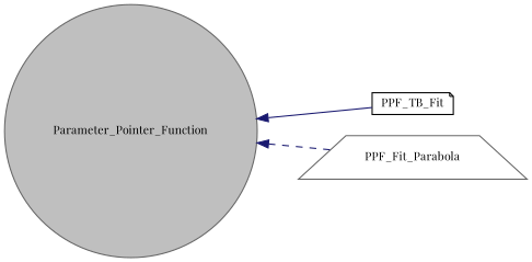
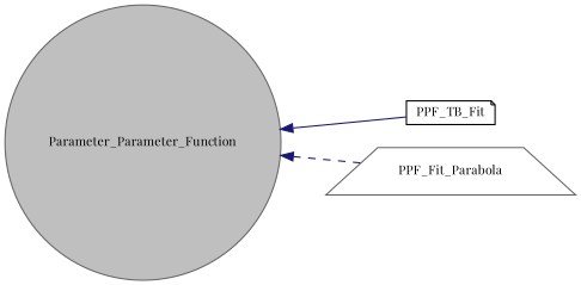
  digraph {
    fontname="Playfair Display"
    rankdir=LR
    node [color=gray40 fillcolor=white fontname="Playfair Display" fontsize=10 style=filled]
    edge [color=midnightblue dir=back fontname="Playfair Display" fontsize=10 labelfontname=Helvetica labelfontsize=10]
-   n1 [fillcolor=grey75 fontcolor=black height=0.2 label=Parameter_Pointer_Function shape=circle width=0.4]
+   n1 [fillcolor=grey75 fontcolor=black height=0.2 label=Parameter_Parameter_Function shape=circle width=0.4]
    n2 [color=black height=0.2 label=PPF_TB_Fit shape=note width=0.4]
    n3 [height=0.2 label=PPF_Fit_Parabola shape=trapezium width=0.4]
    n1 -> n2 [style=solid]
    n1 -> n3 [style=dashed]
  }
